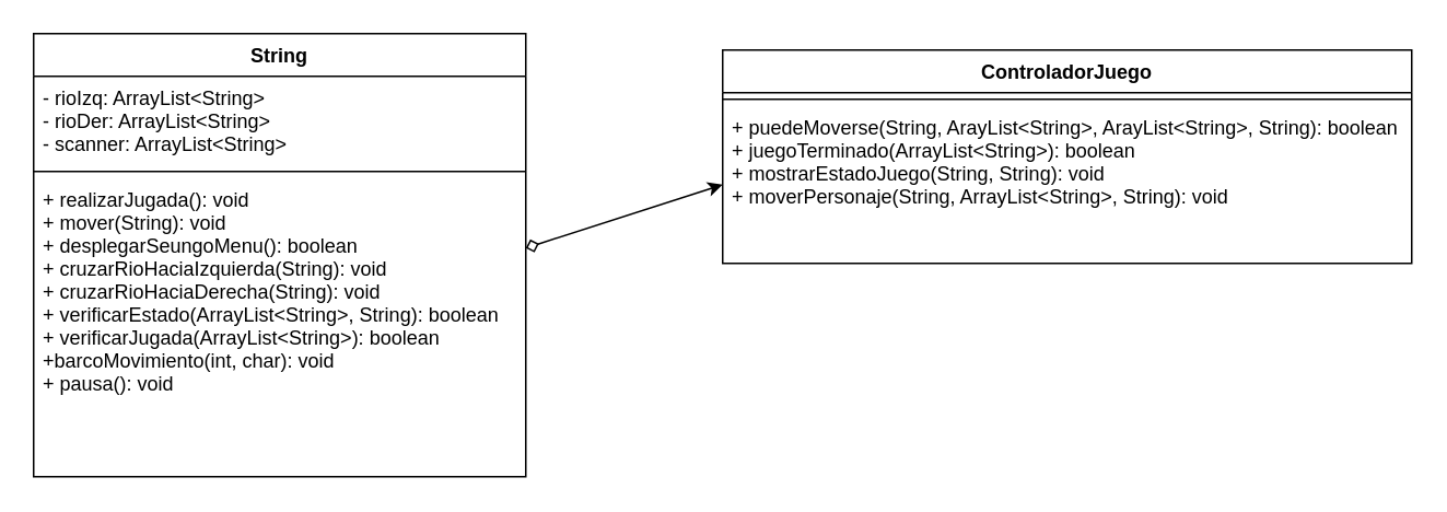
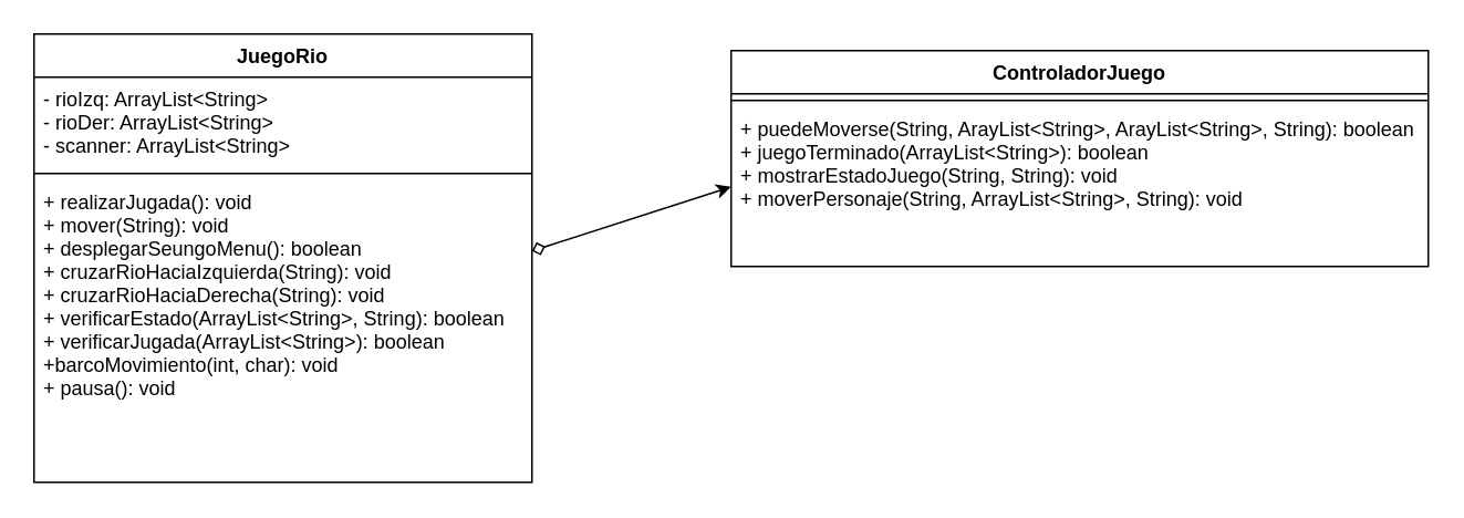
  <mxCell id="0" />
  <mxCell id="1" parent="0" />
- <mxCell id="2" value="String" style="swimlane;fontStyle=1;align=center;verticalAlign=top;childLayout=stackLayout;horizontal=1;startSize=26;horizontalStack=0;resizeParent=1;resizeParentMax=0;resizeLast=0;collapsible=1;marginBottom=0;" vertex="1" parent="1"><mxGeometry x="20" y="20" width="300" height="270" as="geometry" /></mxCell>
+ <mxCell id="2" value="JuegoRio" style="swimlane;fontStyle=1;align=center;verticalAlign=top;childLayout=stackLayout;horizontal=1;startSize=26;horizontalStack=0;resizeParent=1;resizeParentMax=0;resizeLast=0;collapsible=1;marginBottom=0;" vertex="1" parent="1"><mxGeometry x="20" y="20" width="300" height="270" as="geometry" /></mxCell>
  <mxCell id="3" value="- rioIzq: ArrayList&lt;String&gt;&#10;- rioDer: ArrayList&lt;String&gt;&#10;- scanner: ArrayList&lt;String&gt;" style="text;strokeColor=none;fillColor=none;align=left;verticalAlign=top;spacingLeft=4;spacingRight=4;overflow=hidden;rotatable=0;points=[[0,0.5],[1,0.5]];portConstraint=eastwest;" vertex="1" parent="2"><mxGeometry y="26" width="300" height="54" as="geometry" /></mxCell>
  <mxCell id="4" value="" style="line;strokeWidth=1;fillColor=none;align=left;verticalAlign=middle;spacingTop=-1;spacingLeft=3;spacingRight=3;rotatable=0;labelPosition=right;points=[];portConstraint=eastwest;strokeColor=inherit;" vertex="1" parent="2"><mxGeometry y="80" width="300" height="8" as="geometry" /></mxCell>
  <mxCell id="5" value="+ realizarJugada(): void&#10;+ mover(String): void&#10;+ desplegarSeungoMenu(): boolean&#10;+ cruzarRioHaciaIzquierda(String): void&#10;+ cruzarRioHaciaDerecha(String): void&#10;+ verificarEstado(ArrayList&lt;String&gt;, String): boolean&#10;+ verificarJugada(ArrayList&lt;String&gt;): boolean&#10;+barcoMovimiento(int, char): void&#10;+ pausa(): void" style="text;strokeColor=none;fillColor=none;align=left;verticalAlign=top;spacingLeft=4;spacingRight=4;overflow=hidden;rotatable=0;points=[[0,0.5],[1,0.5]];portConstraint=eastwest;" vertex="1" parent="2"><mxGeometry y="88" width="300" height="182" as="geometry" /></mxCell>
  <mxCell id="6" value="ControladorJuego" style="swimlane;fontStyle=1;align=center;verticalAlign=top;childLayout=stackLayout;horizontal=1;startSize=26;horizontalStack=0;resizeParent=1;resizeParentMax=0;resizeLast=0;collapsible=1;marginBottom=0;" vertex="1" parent="1"><mxGeometry x="440" y="30" width="420" height="130" as="geometry" /></mxCell>
  <mxCell id="7" value="" style="line;strokeWidth=1;fillColor=none;align=left;verticalAlign=middle;spacingTop=-1;spacingLeft=3;spacingRight=3;rotatable=0;labelPosition=right;points=[];portConstraint=eastwest;strokeColor=inherit;" vertex="1" parent="6"><mxGeometry y="26" width="420" height="8" as="geometry" /></mxCell>
  <mxCell id="8" value="+ puedeMoverse(String, ArayList&lt;String&gt;, ArayList&lt;String&gt;, String): boolean&#10;+ juegoTerminado(ArrayList&lt;String&gt;): boolean&#10;+ mostrarEstadoJuego(String, String): void&#10;+ moverPersonaje(String, ArrayList&lt;String&gt;, String): void&#10;" style="text;strokeColor=none;fillColor=none;align=left;verticalAlign=top;spacingLeft=4;spacingRight=4;overflow=hidden;rotatable=0;points=[[0,0.5],[1,0.5]];portConstraint=eastwest;" vertex="1" parent="6"><mxGeometry y="34" width="420" height="96" as="geometry" /></mxCell>
  <mxCell id="9" style="html=1;entryX=0;entryY=0.5;entryDx=0;entryDy=0;endArrow=classic;endFill=1;startArrow=diamond;startFill=0;" edge="1" parent="1" source="5" target="8"><mxGeometry relative="1" as="geometry" /></mxCell>
